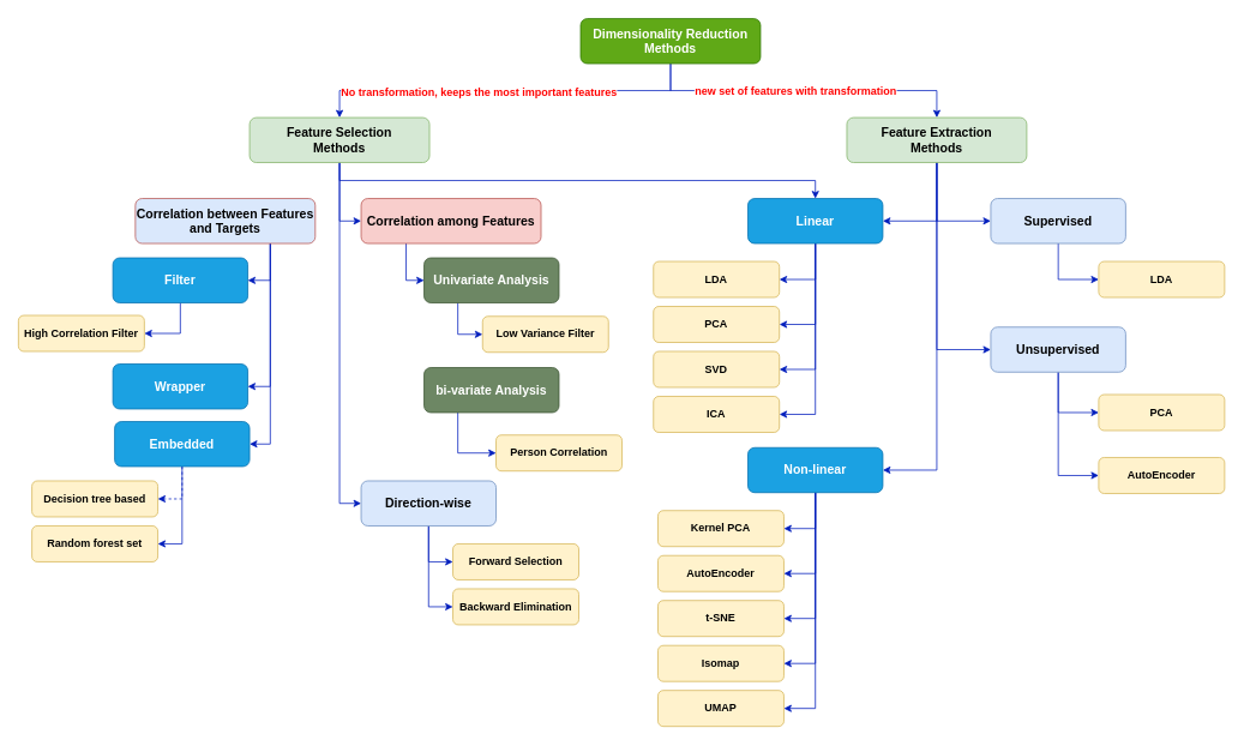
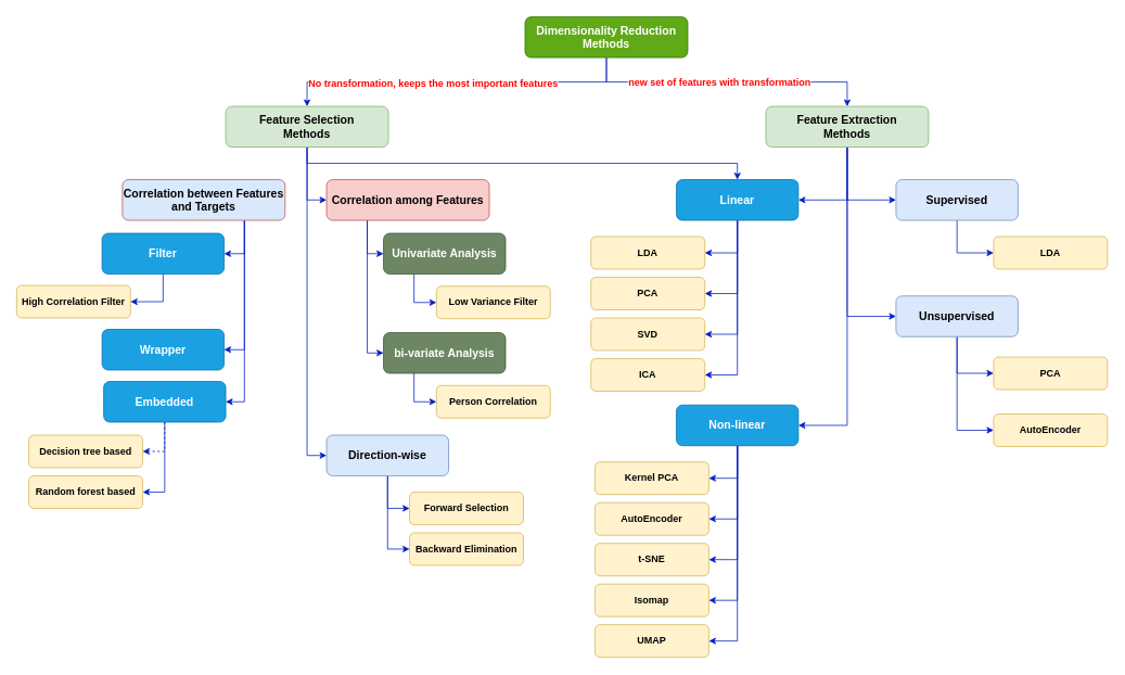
  <mxCell id="0" />
  <mxCell id="1" parent="0" />
  <mxCell id="2" style="edgeStyle=orthogonalEdgeStyle;rounded=0;orthogonalLoop=1;jettySize=auto;html=1;exitX=0.5;exitY=1;exitDx=0;exitDy=0;fillColor=#0050ef;strokeColor=#001DBC;strokeWidth=1;" parent="1" source="6" target="10" edge="1"><mxGeometry relative="1" as="geometry" /></mxCell>
  <mxCell id="3" value="No transformation, keeps the most important features" style="edgeLabel;html=1;align=center;verticalAlign=middle;resizable=0;points=[];fontSize=12;fontColor=#FF0000;fontStyle=1" parent="2" vertex="1" connectable="0"><mxGeometry x="0.139" y="1" relative="1" as="geometry"><mxPoint as="offset" /></mxGeometry></mxCell>
  <mxCell id="4" style="edgeStyle=orthogonalEdgeStyle;rounded=0;orthogonalLoop=1;jettySize=auto;html=1;exitX=0.5;exitY=1;exitDx=0;exitDy=0;fillColor=#0050ef;strokeColor=#001DBC;strokeWidth=1;" parent="1" source="6" target="15" edge="1"><mxGeometry relative="1" as="geometry" /></mxCell>
  <mxCell id="5" value="new set of features with transformation" style="edgeLabel;html=1;align=center;verticalAlign=middle;resizable=0;points=[];fontSize=12;fontColor=#FF0000;fontStyle=1" parent="4" vertex="1" connectable="0"><mxGeometry x="-0.056" relative="1" as="geometry"><mxPoint as="offset" /></mxGeometry></mxCell>
  <mxCell id="6" value="Dimensionality Reduction &lt;br style=&quot;font-size: 14px;&quot;&gt;Methods" style="rounded=1;whiteSpace=wrap;html=1;fontSize=14;glass=0;strokeWidth=1;shadow=0;fillColor=#60a917;strokeColor=#2D7600;fontStyle=1;fontColor=#ffffff;" parent="1" vertex="1"><mxGeometry x="645" y="20" width="200" height="50" as="geometry" /></mxCell>
  <mxCell id="7" style="edgeStyle=orthogonalEdgeStyle;rounded=0;orthogonalLoop=1;jettySize=auto;html=1;exitX=0.5;exitY=1;exitDx=0;exitDy=0;fillColor=#0050ef;strokeColor=#001DBC;" edge="1" parent="1" source="10" target="28"><mxGeometry relative="1" as="geometry" /></mxCell>
  <mxCell id="8" style="edgeStyle=orthogonalEdgeStyle;rounded=0;orthogonalLoop=1;jettySize=auto;html=1;exitX=0.5;exitY=1;exitDx=0;exitDy=0;entryX=0;entryY=0.5;entryDx=0;entryDy=0;fillColor=#0050ef;strokeColor=#001DBC;" edge="1" parent="1" source="10" target="70"><mxGeometry relative="1" as="geometry" /></mxCell>
  <mxCell id="9" style="edgeStyle=orthogonalEdgeStyle;rounded=0;orthogonalLoop=1;jettySize=auto;html=1;exitX=0.5;exitY=1;exitDx=0;exitDy=0;entryX=0;entryY=0.5;entryDx=0;entryDy=0;fillColor=#0050ef;strokeColor=#001DBC;" edge="1" parent="1" source="10" target="44"><mxGeometry relative="1" as="geometry" /></mxCell>
  <mxCell id="10" value="Feature Selection&lt;br style=&quot;font-size: 14px;&quot;&gt;Methods" style="rounded=1;whiteSpace=wrap;html=1;fontSize=14;glass=0;strokeWidth=1;shadow=0;fillColor=#d5e8d4;strokeColor=#82b366;fontStyle=1" parent="1" vertex="1"><mxGeometry x="277" y="130" width="200" height="50" as="geometry" /></mxCell>
  <mxCell id="11" style="edgeStyle=orthogonalEdgeStyle;rounded=0;orthogonalLoop=1;jettySize=auto;html=1;exitX=0.5;exitY=1;exitDx=0;exitDy=0;entryX=0;entryY=0.5;entryDx=0;entryDy=0;strokeWidth=1;fillColor=#0050ef;strokeColor=#001DBC;" parent="1" source="15" target="17" edge="1"><mxGeometry relative="1" as="geometry" /></mxCell>
  <mxCell id="12" style="edgeStyle=orthogonalEdgeStyle;rounded=0;orthogonalLoop=1;jettySize=auto;html=1;exitX=0.5;exitY=1;exitDx=0;exitDy=0;entryX=0;entryY=0.5;entryDx=0;entryDy=0;strokeWidth=1;fillColor=#0050ef;strokeColor=#001DBC;" parent="1" source="15" target="20" edge="1"><mxGeometry relative="1" as="geometry" /></mxCell>
  <mxCell id="13" style="edgeStyle=orthogonalEdgeStyle;rounded=0;orthogonalLoop=1;jettySize=auto;html=1;exitX=0.5;exitY=1;exitDx=0;exitDy=0;entryX=1;entryY=0.5;entryDx=0;entryDy=0;strokeWidth=1;fillColor=#0050ef;strokeColor=#001DBC;" parent="1" source="15" target="28" edge="1"><mxGeometry relative="1" as="geometry" /></mxCell>
  <mxCell id="14" style="edgeStyle=orthogonalEdgeStyle;rounded=0;orthogonalLoop=1;jettySize=auto;html=1;exitX=0.5;exitY=1;exitDx=0;exitDy=0;entryX=1;entryY=0.5;entryDx=0;entryDy=0;strokeWidth=1;fillColor=#0050ef;strokeColor=#001DBC;" parent="1" source="15" target="37" edge="1"><mxGeometry relative="1" as="geometry" /></mxCell>
  <mxCell id="15" value="Feature Extraction&lt;br style=&quot;font-size: 14px;&quot;&gt;Methods" style="rounded=1;whiteSpace=wrap;html=1;fontSize=14;glass=0;strokeWidth=1;shadow=0;fillColor=#d5e8d4;strokeColor=#82b366;fontStyle=1" parent="1" vertex="1"><mxGeometry x="941" y="130" width="200" height="50" as="geometry" /></mxCell>
  <mxCell id="16" style="edgeStyle=orthogonalEdgeStyle;rounded=0;orthogonalLoop=1;jettySize=auto;html=1;exitX=0.5;exitY=1;exitDx=0;exitDy=0;entryX=0;entryY=0.5;entryDx=0;entryDy=0;strokeWidth=1;fillColor=#0050ef;strokeColor=#001DBC;" parent="1" source="17" target="21" edge="1"><mxGeometry relative="1" as="geometry" /></mxCell>
  <mxCell id="17" value="Supervised" style="rounded=1;whiteSpace=wrap;html=1;fontSize=14;glass=0;strokeWidth=1;shadow=0;fillColor=#dae8fc;strokeColor=#6c8ebf;fontStyle=1;" parent="1" vertex="1"><mxGeometry x="1101" y="220" width="150" height="50" as="geometry" /></mxCell>
  <mxCell id="18" style="edgeStyle=orthogonalEdgeStyle;rounded=0;orthogonalLoop=1;jettySize=auto;html=1;exitX=0.5;exitY=1;exitDx=0;exitDy=0;entryX=0;entryY=0.5;entryDx=0;entryDy=0;strokeWidth=1;fillColor=#0050ef;strokeColor=#001DBC;" parent="1" source="20" target="22" edge="1"><mxGeometry relative="1" as="geometry" /></mxCell>
  <mxCell id="19" style="edgeStyle=orthogonalEdgeStyle;rounded=0;orthogonalLoop=1;jettySize=auto;html=1;exitX=0.5;exitY=1;exitDx=0;exitDy=0;entryX=0;entryY=0.5;entryDx=0;entryDy=0;strokeWidth=1;fillColor=#0050ef;strokeColor=#001DBC;" parent="1" source="20" target="23" edge="1"><mxGeometry relative="1" as="geometry" /></mxCell>
  <mxCell id="20" value="Unsupervised" style="rounded=1;whiteSpace=wrap;html=1;fontSize=14;glass=0;strokeWidth=1;shadow=0;fillColor=#dae8fc;strokeColor=#6c8ebf;fontStyle=1;" parent="1" vertex="1"><mxGeometry x="1101" y="363" width="150" height="50" as="geometry" /></mxCell>
  <mxCell id="21" value="LDA" style="rounded=1;whiteSpace=wrap;html=1;fontSize=12;glass=0;strokeWidth=1;shadow=0;fillColor=#fff2cc;strokeColor=#d6b656;fontStyle=1;" parent="1" vertex="1"><mxGeometry x="1221" y="290" width="140" height="40" as="geometry" /></mxCell>
  <mxCell id="22" value="PCA" style="rounded=1;whiteSpace=wrap;html=1;fontSize=12;glass=0;strokeWidth=1;shadow=0;fillColor=#fff2cc;strokeColor=#d6b656;fontStyle=1;" parent="1" vertex="1"><mxGeometry x="1221" y="438" width="140" height="40" as="geometry" /></mxCell>
  <mxCell id="23" value="AutoEncoder" style="rounded=1;whiteSpace=wrap;html=1;fontSize=12;glass=0;strokeWidth=1;shadow=0;fillColor=#fff2cc;strokeColor=#d6b656;fontStyle=1;" parent="1" vertex="1"><mxGeometry x="1221" y="508" width="140" height="40" as="geometry" /></mxCell>
  <mxCell id="24" style="edgeStyle=orthogonalEdgeStyle;rounded=0;orthogonalLoop=1;jettySize=auto;html=1;exitX=0.5;exitY=1;exitDx=0;exitDy=0;entryX=1;entryY=0.5;entryDx=0;entryDy=0;strokeWidth=1;fillColor=#0050ef;strokeColor=#001DBC;" parent="1" source="28" target="29" edge="1"><mxGeometry relative="1" as="geometry" /></mxCell>
  <mxCell id="25" style="edgeStyle=orthogonalEdgeStyle;rounded=0;orthogonalLoop=1;jettySize=auto;html=1;exitX=0.5;exitY=1;exitDx=0;exitDy=0;entryX=1;entryY=0.5;entryDx=0;entryDy=0;strokeWidth=1;fillColor=#0050ef;strokeColor=#001DBC;" parent="1" source="28" target="30" edge="1"><mxGeometry relative="1" as="geometry" /></mxCell>
  <mxCell id="26" style="edgeStyle=orthogonalEdgeStyle;rounded=0;orthogonalLoop=1;jettySize=auto;html=1;exitX=0.5;exitY=1;exitDx=0;exitDy=0;entryX=1;entryY=0.5;entryDx=0;entryDy=0;strokeWidth=1;fillColor=#0050ef;strokeColor=#001DBC;" parent="1" source="28" target="31" edge="1"><mxGeometry relative="1" as="geometry" /></mxCell>
  <mxCell id="27" style="edgeStyle=orthogonalEdgeStyle;rounded=0;orthogonalLoop=1;jettySize=auto;html=1;exitX=0.5;exitY=1;exitDx=0;exitDy=0;entryX=1;entryY=0.5;entryDx=0;entryDy=0;fillColor=#0050ef;strokeColor=#001DBC;" parent="1" source="28" target="55" edge="1"><mxGeometry relative="1" as="geometry" /></mxCell>
  <mxCell id="28" value="Linear" style="rounded=1;whiteSpace=wrap;html=1;fontSize=14;glass=0;strokeWidth=1;shadow=0;fillColor=#1ba1e2;strokeColor=#006EAF;fontStyle=1;fontColor=#ffffff;" parent="1" vertex="1"><mxGeometry x="831" y="220" width="150" height="50" as="geometry" /></mxCell>
  <mxCell id="29" value="LDA" style="rounded=1;whiteSpace=wrap;html=1;fontSize=12;glass=0;strokeWidth=1;shadow=0;fillColor=#fff2cc;strokeColor=#d6b656;fontStyle=1;" parent="1" vertex="1"><mxGeometry x="726" y="290" width="140" height="40" as="geometry" /></mxCell>
  <mxCell id="30" value="PCA" style="rounded=1;whiteSpace=wrap;html=1;fontSize=12;glass=0;strokeWidth=1;shadow=0;fillColor=#fff2cc;strokeColor=#d6b656;fontStyle=1;" parent="1" vertex="1"><mxGeometry x="726" y="340" width="140" height="40" as="geometry" /></mxCell>
  <mxCell id="31" value="SVD" style="rounded=1;whiteSpace=wrap;html=1;fontSize=12;glass=0;strokeWidth=1;shadow=0;fillColor=#fff2cc;strokeColor=#d6b656;fontStyle=1;" parent="1" vertex="1"><mxGeometry x="726" y="390" width="140" height="40" as="geometry" /></mxCell>
  <mxCell id="32" style="edgeStyle=orthogonalEdgeStyle;rounded=0;orthogonalLoop=1;jettySize=auto;html=1;exitX=0.5;exitY=1;exitDx=0;exitDy=0;entryX=1;entryY=0.5;entryDx=0;entryDy=0;strokeWidth=1;fillColor=#0050ef;strokeColor=#001DBC;" parent="1" source="37" target="38" edge="1"><mxGeometry relative="1" as="geometry" /></mxCell>
  <mxCell id="33" style="edgeStyle=orthogonalEdgeStyle;rounded=0;orthogonalLoop=1;jettySize=auto;html=1;exitX=0.5;exitY=1;exitDx=0;exitDy=0;entryX=1;entryY=0.5;entryDx=0;entryDy=0;strokeWidth=1;fillColor=#0050ef;strokeColor=#001DBC;" parent="1" source="37" target="39" edge="1"><mxGeometry relative="1" as="geometry" /></mxCell>
  <mxCell id="34" style="edgeStyle=orthogonalEdgeStyle;rounded=0;orthogonalLoop=1;jettySize=auto;html=1;exitX=0.5;exitY=1;exitDx=0;exitDy=0;entryX=1;entryY=0.5;entryDx=0;entryDy=0;strokeWidth=1;fillColor=#0050ef;strokeColor=#001DBC;" parent="1" source="37" target="40" edge="1"><mxGeometry relative="1" as="geometry" /></mxCell>
  <mxCell id="35" style="edgeStyle=orthogonalEdgeStyle;rounded=0;orthogonalLoop=1;jettySize=auto;html=1;exitX=0.5;exitY=1;exitDx=0;exitDy=0;entryX=1;entryY=0.5;entryDx=0;entryDy=0;strokeWidth=1;fillColor=#0050ef;strokeColor=#001DBC;" parent="1" source="37" target="41" edge="1"><mxGeometry relative="1" as="geometry" /></mxCell>
  <mxCell id="36" style="edgeStyle=orthogonalEdgeStyle;rounded=0;orthogonalLoop=1;jettySize=auto;html=1;exitX=0.5;exitY=1;exitDx=0;exitDy=0;entryX=1;entryY=0.5;entryDx=0;entryDy=0;fillColor=#0050ef;strokeColor=#001DBC;" parent="1" source="37" target="56" edge="1"><mxGeometry relative="1" as="geometry" /></mxCell>
  <mxCell id="37" value="Non-linear" style="rounded=1;whiteSpace=wrap;html=1;fontSize=14;glass=0;strokeWidth=1;shadow=0;fillColor=#1ba1e2;strokeColor=#006EAF;fontStyle=1;fontColor=#ffffff;" parent="1" vertex="1"><mxGeometry x="831" y="497" width="150" height="50" as="geometry" /></mxCell>
  <mxCell id="38" value="Kernel PCA" style="rounded=1;whiteSpace=wrap;html=1;fontSize=12;glass=0;strokeWidth=1;shadow=0;fillColor=#fff2cc;strokeColor=#d6b656;fontStyle=1;" parent="1" vertex="1"><mxGeometry x="731" y="567" width="140" height="40" as="geometry" /></mxCell>
  <mxCell id="39" value="AutoEncoder" style="rounded=1;whiteSpace=wrap;html=1;fontSize=12;glass=0;strokeWidth=1;shadow=0;fillColor=#fff2cc;strokeColor=#d6b656;fontStyle=1;" parent="1" vertex="1"><mxGeometry x="731" y="617" width="140" height="40" as="geometry" /></mxCell>
  <mxCell id="40" value="t-SNE" style="rounded=1;whiteSpace=wrap;html=1;fontSize=12;glass=0;strokeWidth=1;shadow=0;fillColor=#fff2cc;strokeColor=#d6b656;fontStyle=1;" parent="1" vertex="1"><mxGeometry x="731" y="667" width="140" height="40" as="geometry" /></mxCell>
  <mxCell id="41" value="Isomap" style="rounded=1;whiteSpace=wrap;html=1;fontSize=12;glass=0;strokeWidth=1;shadow=0;fillColor=#fff2cc;strokeColor=#d6b656;fontStyle=1;" parent="1" vertex="1"><mxGeometry x="731" y="717" width="140" height="40" as="geometry" /></mxCell>
  <mxCell id="42" style="edgeStyle=orthogonalEdgeStyle;rounded=0;orthogonalLoop=1;jettySize=auto;html=1;exitX=0.5;exitY=1;exitDx=0;exitDy=0;entryX=0;entryY=0.5;entryDx=0;entryDy=0;strokeWidth=1;fontSize=12;fontColor=#FF0000;fillColor=#0050ef;strokeColor=#001DBC;" parent="1" source="44" target="45" edge="1"><mxGeometry relative="1" as="geometry" /></mxCell>
  <mxCell id="43" style="edgeStyle=orthogonalEdgeStyle;rounded=0;orthogonalLoop=1;jettySize=auto;html=1;exitX=0.5;exitY=1;exitDx=0;exitDy=0;entryX=0;entryY=0.5;entryDx=0;entryDy=0;strokeWidth=1;fontSize=12;fontColor=#FF0000;fillColor=#0050ef;strokeColor=#001DBC;" parent="1" source="44" target="46" edge="1"><mxGeometry relative="1" as="geometry" /></mxCell>
  <mxCell id="44" value="Direction-wise" style="rounded=1;whiteSpace=wrap;html=1;fontSize=14;glass=0;strokeWidth=1;shadow=0;fillColor=#dae8fc;strokeColor=#6c8ebf;fontStyle=1;" parent="1" vertex="1"><mxGeometry x="401" y="534" width="150" height="50" as="geometry" /></mxCell>
  <mxCell id="45" value="Forward Selection" style="rounded=1;whiteSpace=wrap;html=1;fontSize=12;glass=0;strokeWidth=1;shadow=0;fillColor=#fff2cc;strokeColor=#d6b656;fontStyle=1;" parent="1" vertex="1"><mxGeometry x="503" y="604" width="140" height="40" as="geometry" /></mxCell>
  <mxCell id="46" value="Backward Elimination" style="rounded=1;whiteSpace=wrap;html=1;fontSize=12;glass=0;strokeWidth=1;shadow=0;fillColor=#fff2cc;strokeColor=#d6b656;fontStyle=1;" parent="1" vertex="1"><mxGeometry x="503" y="654" width="140" height="40" as="geometry" /></mxCell>
  <mxCell id="47" style="edgeStyle=orthogonalEdgeStyle;rounded=0;orthogonalLoop=1;jettySize=auto;html=1;exitX=0.5;exitY=1;exitDx=0;exitDy=0;entryX=1;entryY=0.5;entryDx=0;entryDy=0;fillColor=#0050ef;strokeColor=#001DBC;dashed=1;" edge="1" parent="1" source="49" target="50"><mxGeometry relative="1" as="geometry" /></mxCell>
  <mxCell id="48" style="edgeStyle=orthogonalEdgeStyle;rounded=0;orthogonalLoop=1;jettySize=auto;html=1;exitX=0.5;exitY=1;exitDx=0;exitDy=0;entryX=1;entryY=0.5;entryDx=0;entryDy=0;fillColor=#0050ef;strokeColor=#001DBC;" edge="1" parent="1" source="49" target="51"><mxGeometry relative="1" as="geometry" /></mxCell>
  <mxCell id="49" value="Embedded" style="rounded=1;whiteSpace=wrap;html=1;fontSize=14;glass=0;strokeWidth=1;shadow=0;fillColor=#1ba1e2;strokeColor=#006EAF;fontStyle=1;fontColor=#ffffff;" parent="1" vertex="1"><mxGeometry x="127" y="468" width="150" height="50" as="geometry" /></mxCell>
  <mxCell id="50" value="Decision tree based" style="rounded=1;whiteSpace=wrap;html=1;fontSize=12;glass=0;strokeWidth=1;shadow=0;fillColor=#fff2cc;strokeColor=#d6b656;fontStyle=1;" parent="1" vertex="1"><mxGeometry x="35" y="534" width="140" height="40" as="geometry" /></mxCell>
- <mxCell id="51" value="Random forest set" style="rounded=1;whiteSpace=wrap;html=1;fontSize=12;glass=0;strokeWidth=1;shadow=0;fillColor=#fff2cc;strokeColor=#d6b656;fontStyle=1;" parent="1" vertex="1"><mxGeometry x="35" y="584" width="140" height="40" as="geometry" /></mxCell>
+ <mxCell id="51" value="Random forest based" style="rounded=1;whiteSpace=wrap;html=1;fontSize=12;glass=0;strokeWidth=1;shadow=0;fillColor=#fff2cc;strokeColor=#d6b656;fontStyle=1;" parent="1" vertex="1"><mxGeometry x="35" y="584" width="140" height="40" as="geometry" /></mxCell>
  <mxCell id="52" style="edgeStyle=orthogonalEdgeStyle;rounded=0;orthogonalLoop=1;jettySize=auto;html=1;exitX=0.5;exitY=1;exitDx=0;exitDy=0;entryX=1;entryY=0.5;entryDx=0;entryDy=0;fillColor=#0050ef;strokeColor=#001DBC;" edge="1" parent="1" source="53" target="54"><mxGeometry relative="1" as="geometry" /></mxCell>
  <mxCell id="53" value="Filter" style="rounded=1;whiteSpace=wrap;html=1;fontSize=14;glass=0;strokeWidth=1;shadow=0;fillColor=#1ba1e2;strokeColor=#006EAF;fontStyle=1;fontColor=#ffffff;" parent="1" vertex="1"><mxGeometry x="125" y="286" width="150" height="50" as="geometry" /></mxCell>
  <mxCell id="54" value="High Correlation Filter" style="rounded=1;whiteSpace=wrap;html=1;fontSize=12;glass=0;strokeWidth=1;shadow=0;fillColor=#fff2cc;strokeColor=#d6b656;fontStyle=1;" parent="1" vertex="1"><mxGeometry x="20" y="350" width="140" height="40" as="geometry" /></mxCell>
  <mxCell id="55" value="ICA" style="rounded=1;whiteSpace=wrap;html=1;fontSize=12;glass=0;strokeWidth=1;shadow=0;fillColor=#fff2cc;strokeColor=#d6b656;fontStyle=1;" parent="1" vertex="1"><mxGeometry x="726" y="440" width="140" height="40" as="geometry" /></mxCell>
  <mxCell id="56" value="UMAP" style="rounded=1;whiteSpace=wrap;html=1;fontSize=12;glass=0;strokeWidth=1;shadow=0;fillColor=#fff2cc;strokeColor=#d6b656;fontStyle=1;" parent="1" vertex="1"><mxGeometry x="731" y="767" width="140" height="40" as="geometry" /></mxCell>
  <mxCell id="57" value="Wrapper" style="rounded=1;whiteSpace=wrap;html=1;fontSize=14;glass=0;strokeWidth=1;shadow=0;fillColor=#1ba1e2;strokeColor=#006EAF;fontStyle=1;fontColor=#ffffff;" vertex="1" parent="1"><mxGeometry x="125" y="404" width="150" height="50" as="geometry" /></mxCell>
  <mxCell id="58" style="edgeStyle=orthogonalEdgeStyle;rounded=0;orthogonalLoop=1;jettySize=auto;html=1;exitX=0.75;exitY=1;exitDx=0;exitDy=0;entryX=1;entryY=0.5;entryDx=0;entryDy=0;fillColor=#0050ef;strokeColor=#001DBC;" edge="1" parent="1" source="61" target="53"><mxGeometry relative="1" as="geometry" /></mxCell>
  <mxCell id="59" style="edgeStyle=orthogonalEdgeStyle;rounded=0;orthogonalLoop=1;jettySize=auto;html=1;exitX=0.75;exitY=1;exitDx=0;exitDy=0;entryX=1;entryY=0.5;entryDx=0;entryDy=0;fillColor=#0050ef;strokeColor=#001DBC;" edge="1" parent="1" source="61" target="57"><mxGeometry relative="1" as="geometry" /></mxCell>
  <mxCell id="60" style="edgeStyle=orthogonalEdgeStyle;rounded=0;orthogonalLoop=1;jettySize=auto;html=1;exitX=0.75;exitY=1;exitDx=0;exitDy=0;entryX=1;entryY=0.5;entryDx=0;entryDy=0;fillColor=#0050ef;strokeColor=#001DBC;" edge="1" parent="1" source="61" target="49"><mxGeometry relative="1" as="geometry" /></mxCell>
  <mxCell id="61" value="Correlation between Features and Targets" style="rounded=1;whiteSpace=wrap;html=1;fontSize=14;glass=0;strokeWidth=1;shadow=0;fillColor=#dae8fc;strokeColor=#b85450;fontStyle=1;" vertex="1" parent="1"><mxGeometry x="150" y="220" width="200" height="50" as="geometry" /></mxCell>
  <mxCell id="62" style="edgeStyle=orthogonalEdgeStyle;rounded=0;orthogonalLoop=1;jettySize=auto;html=1;exitX=0.25;exitY=1;exitDx=0;exitDy=0;entryX=0;entryY=0.5;entryDx=0;entryDy=0;fillColor=#0050ef;strokeColor=#001DBC;" edge="1" parent="1" source="63" target="64"><mxGeometry relative="1" as="geometry" /></mxCell>
  <mxCell id="63" value="Univariate Analysis" style="rounded=1;whiteSpace=wrap;html=1;fontSize=14;glass=0;strokeWidth=1;shadow=0;fillColor=#6d8764;strokeColor=#3A5431;fontStyle=1;fontColor=#ffffff;" vertex="1" parent="1"><mxGeometry x="471" y="286" width="150" height="50" as="geometry" /></mxCell>
  <mxCell id="64" value="Low Variance Filter" style="rounded=1;whiteSpace=wrap;html=1;fontSize=12;glass=0;strokeWidth=1;shadow=0;fillColor=#fff2cc;strokeColor=#d6b656;fontStyle=1;" vertex="1" parent="1"><mxGeometry x="536" y="351" width="140" height="40" as="geometry" /></mxCell>
  <mxCell id="65" style="edgeStyle=orthogonalEdgeStyle;rounded=0;orthogonalLoop=1;jettySize=auto;html=1;exitX=0.25;exitY=1;exitDx=0;exitDy=0;entryX=0;entryY=0.5;entryDx=0;entryDy=0;fillColor=#0050ef;strokeColor=#001DBC;" edge="1" parent="1" source="66" target="67"><mxGeometry relative="1" as="geometry" /></mxCell>
  <mxCell id="66" value="bi-variate Analysis" style="rounded=1;whiteSpace=wrap;html=1;fontSize=14;glass=0;strokeWidth=1;shadow=0;fillColor=#6d8764;strokeColor=#3A5431;fontStyle=1;fontColor=#ffffff;" vertex="1" parent="1"><mxGeometry x="471" y="408" width="150" height="50" as="geometry" /></mxCell>
- <mxCell id="67" value="Person Correlation" style="rounded=1;whiteSpace=wrap;html=1;fontSize=12;glass=0;strokeWidth=1;shadow=0;fillColor=#fff2cc;strokeColor=#d6b656;fontStyle=1;" vertex="1" parent="1"><mxGeometry x="551" y="483" width="140" height="40" as="geometry" /></mxCell>
+ <mxCell id="67" value="Person Correlation" style="rounded=1;whiteSpace=wrap;html=1;fontSize=12;glass=0;strokeWidth=1;shadow=0;fillColor=#fff2cc;strokeColor=#d6b656;fontStyle=1;" vertex="1" parent="1"><mxGeometry x="536" y="473" width="140" height="40" as="geometry" /></mxCell>
  <mxCell id="68" style="edgeStyle=orthogonalEdgeStyle;rounded=0;orthogonalLoop=1;jettySize=auto;html=1;exitX=0.25;exitY=1;exitDx=0;exitDy=0;entryX=0;entryY=0.5;entryDx=0;entryDy=0;fillColor=#0050ef;strokeColor=#001DBC;" edge="1" parent="1" source="70" target="63"><mxGeometry relative="1" as="geometry" /></mxCell>
+ <mxCell id="69" style="edgeStyle=orthogonalEdgeStyle;rounded=0;orthogonalLoop=1;jettySize=auto;html=1;exitX=0.25;exitY=1;exitDx=0;exitDy=0;entryX=0;entryY=0.5;entryDx=0;entryDy=0;fillColor=#0050ef;strokeColor=#001DBC;" edge="1" parent="1" source="70" target="66"><mxGeometry relative="1" as="geometry" /></mxCell>
  <mxCell id="70" value="Correlation among Features" style="rounded=1;whiteSpace=wrap;html=1;fontSize=14;glass=0;strokeWidth=1;shadow=0;fillColor=#f8cecc;strokeColor=#b85450;fontStyle=1;" vertex="1" parent="1"><mxGeometry x="401" y="220" width="200" height="50" as="geometry" /></mxCell>
